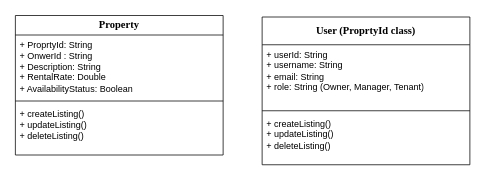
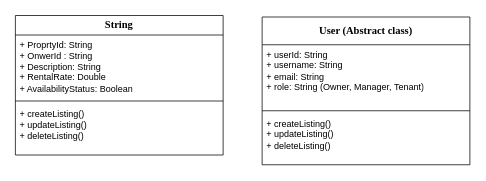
  <mxCell id="0" />
  <mxCell id="1" parent="0" />
- <mxCell id="2" value="Property" style="swimlane;fontStyle=1;align=center;verticalAlign=middle;childLayout=stackLayout;horizontal=1;startSize=26;horizontalStack=0;resizeParent=1;resizeParentMax=0;resizeLast=0;collapsible=1;marginBottom=0;whiteSpace=wrap;html=1;shadow=0;fontSize=14;fontFamily=Times New Roman;autosize=1;fixedWidth=1;resizeHeight=1;resizeWidth=1;labelBackgroundColor=none;" vertex="1" parent="1"><mxGeometry x="20" y="20" width="277" height="186" as="geometry"><mxRectangle x="-551" y="-30" width="80" height="26" as="alternateBounds" /></mxGeometry></mxCell>
+ <mxCell id="2" value="String" style="swimlane;fontStyle=1;align=center;verticalAlign=middle;childLayout=stackLayout;horizontal=1;startSize=26;horizontalStack=0;resizeParent=1;resizeParentMax=0;resizeLast=0;collapsible=1;marginBottom=0;whiteSpace=wrap;html=1;shadow=0;fontSize=14;fontFamily=Times New Roman;autosize=1;fixedWidth=1;resizeHeight=1;resizeWidth=1;labelBackgroundColor=none;" vertex="1" parent="1"><mxGeometry x="20" y="20" width="277" height="186" as="geometry"><mxRectangle x="-551" y="-30" width="80" height="26" as="alternateBounds" /></mxGeometry></mxCell>
  <mxCell id="3" value="+ ProprtyId: String&lt;div&gt;+ OnwerId : String&lt;/div&gt;&lt;div&gt;+ Description: String&lt;/div&gt;&lt;div&gt;+ RentalRate: Double&lt;/div&gt;&lt;div&gt;+ AvailabilityStatus: Boolean&lt;/div&gt;" style="text;strokeColor=none;fillColor=none;align=left;verticalAlign=top;spacingLeft=4;spacingRight=4;overflow=hidden;rotatable=0;points=[[0,0.5],[1,0.5]];portConstraint=eastwest;whiteSpace=wrap;html=1;labelBackgroundColor=none;" vertex="1" parent="2"><mxGeometry y="26" width="277" height="84" as="geometry" /></mxCell>
  <mxCell id="4" value="" style="line;strokeWidth=1;fillColor=none;align=left;verticalAlign=middle;spacingTop=-1;spacingLeft=3;spacingRight=3;rotatable=0;labelPosition=right;points=[];portConstraint=eastwest;labelBackgroundColor=none;" vertex="1" parent="2"><mxGeometry y="110" width="277" height="8" as="geometry" /></mxCell>
  <mxCell id="5" value="+ createListing()&lt;div&gt;+ updateListing()&lt;/div&gt;&lt;div&gt;+ deleteListing()&lt;/div&gt;" style="text;strokeColor=none;fillColor=none;align=left;verticalAlign=top;spacingLeft=4;spacingRight=4;overflow=hidden;rotatable=0;points=[[0,0.5],[1,0.5]];portConstraint=eastwest;whiteSpace=wrap;html=1;labelBackgroundColor=none;" vertex="1" parent="2"><mxGeometry y="118" width="277" height="68" as="geometry" /></mxCell>
- <mxCell id="6" value="User (ProprtyId class)" style="swimlane;fontStyle=1;align=center;verticalAlign=middle;childLayout=stackLayout;horizontal=1;startSize=37;horizontalStack=0;resizeParent=1;resizeParentMax=0;resizeLast=0;collapsible=1;marginBottom=0;whiteSpace=wrap;html=1;shadow=0;fontSize=14;fontFamily=Times New Roman;autosize=1;fixedWidth=1;resizeHeight=1;resizeWidth=1;labelBackgroundColor=none;" vertex="1" parent="1"><mxGeometry x="349" y="22" width="277" height="197" as="geometry"><mxRectangle x="-551" y="-30" width="80" height="26" as="alternateBounds" /></mxGeometry></mxCell>
+ <mxCell id="6" value="User (Abstract class)" style="swimlane;fontStyle=1;align=center;verticalAlign=middle;childLayout=stackLayout;horizontal=1;startSize=37;horizontalStack=0;resizeParent=1;resizeParentMax=0;resizeLast=0;collapsible=1;marginBottom=0;whiteSpace=wrap;html=1;shadow=0;fontSize=14;fontFamily=Times New Roman;autosize=1;fixedWidth=1;resizeHeight=1;resizeWidth=1;labelBackgroundColor=none;" vertex="1" parent="1"><mxGeometry x="349" y="22" width="277" height="197" as="geometry"><mxRectangle x="-551" y="-30" width="80" height="26" as="alternateBounds" /></mxGeometry></mxCell>
  <mxCell id="7" value="+ userId: String&lt;div&gt;+ username: String&lt;/div&gt;&lt;div&gt;+ email: String&lt;/div&gt;&lt;div&gt;+ role: String (Owner, Manager, Tenant)&lt;/div&gt;" style="text;strokeColor=none;fillColor=none;align=left;verticalAlign=top;spacingLeft=4;spacingRight=4;overflow=hidden;rotatable=0;points=[[0,0.5],[1,0.5]];portConstraint=eastwest;whiteSpace=wrap;html=1;labelBackgroundColor=none;" vertex="1" parent="6"><mxGeometry y="37" width="277" height="84" as="geometry" /></mxCell>
  <mxCell id="8" value="" style="line;strokeWidth=1;fillColor=none;align=left;verticalAlign=middle;spacingTop=-1;spacingLeft=3;spacingRight=3;rotatable=0;labelPosition=right;points=[];portConstraint=eastwest;labelBackgroundColor=none;" vertex="1" parent="6"><mxGeometry y="121" width="277" height="8" as="geometry" /></mxCell>
  <mxCell id="9" value="+ createListing()&lt;div&gt;+ updateListing()&lt;/div&gt;&lt;div&gt;+ deleteListing()&lt;/div&gt;" style="text;strokeColor=none;fillColor=none;align=left;verticalAlign=top;spacingLeft=4;spacingRight=4;overflow=hidden;rotatable=0;points=[[0,0.5],[1,0.5]];portConstraint=eastwest;whiteSpace=wrap;html=1;labelBackgroundColor=none;" vertex="1" parent="6"><mxGeometry y="129" width="277" height="68" as="geometry" /></mxCell>
